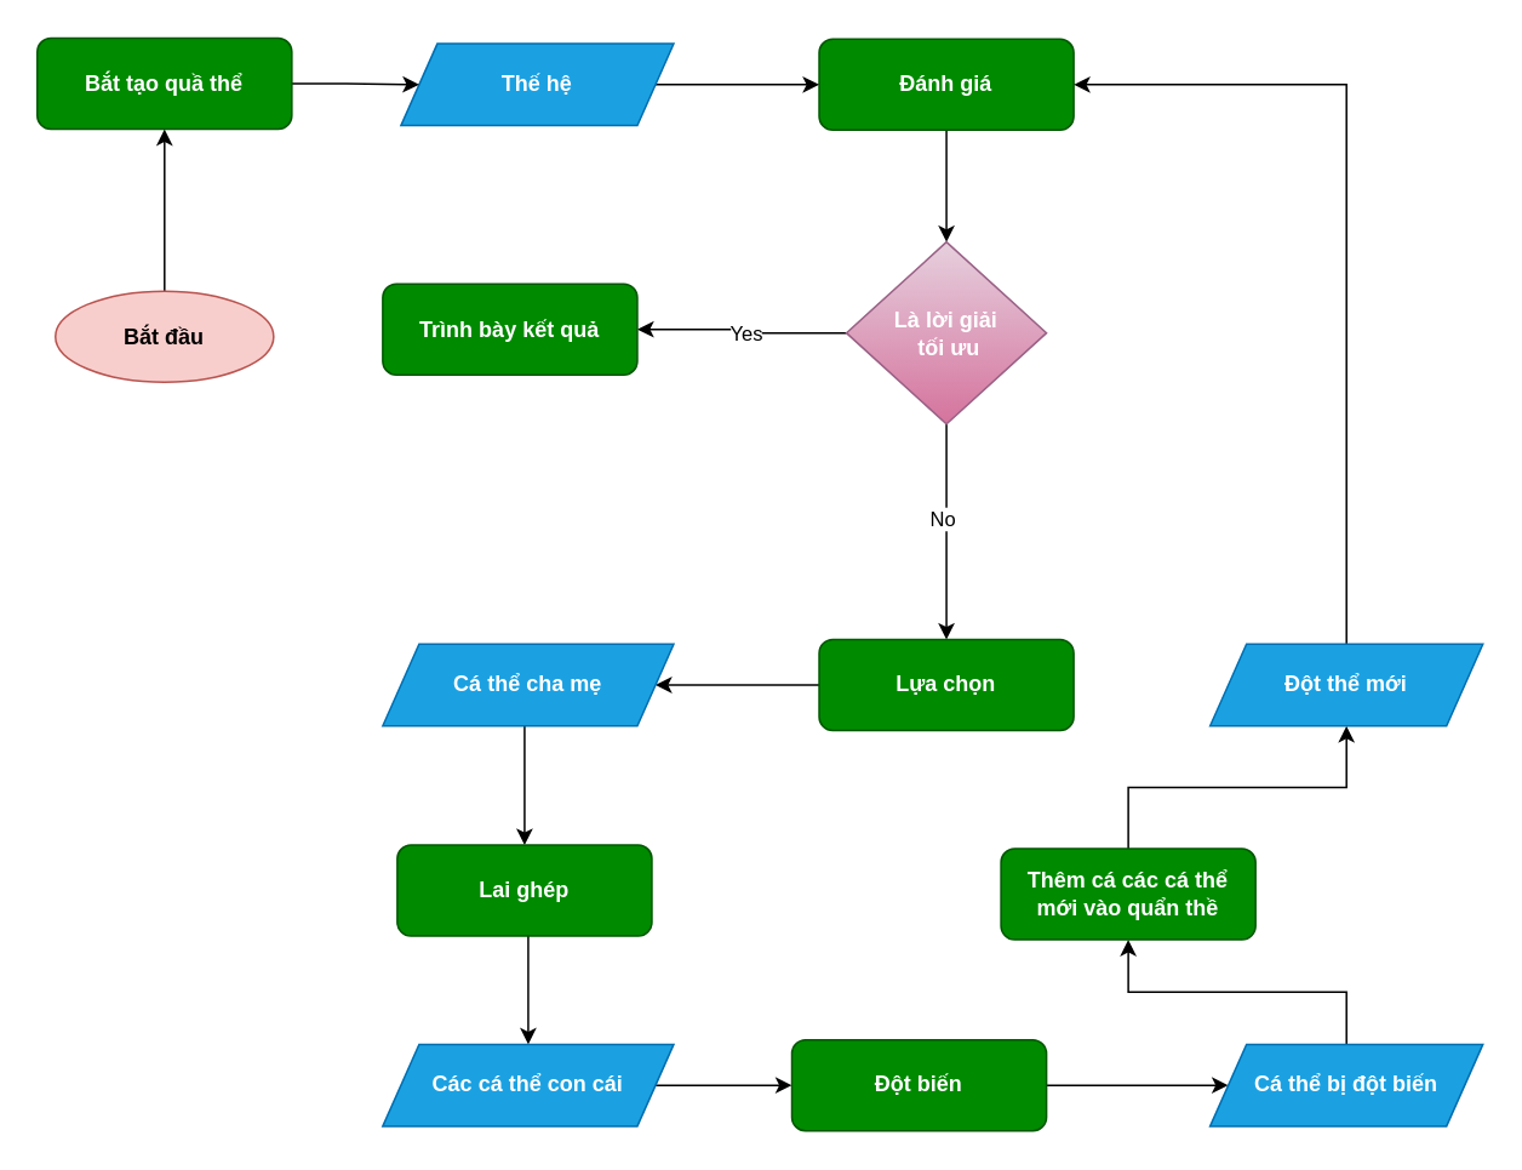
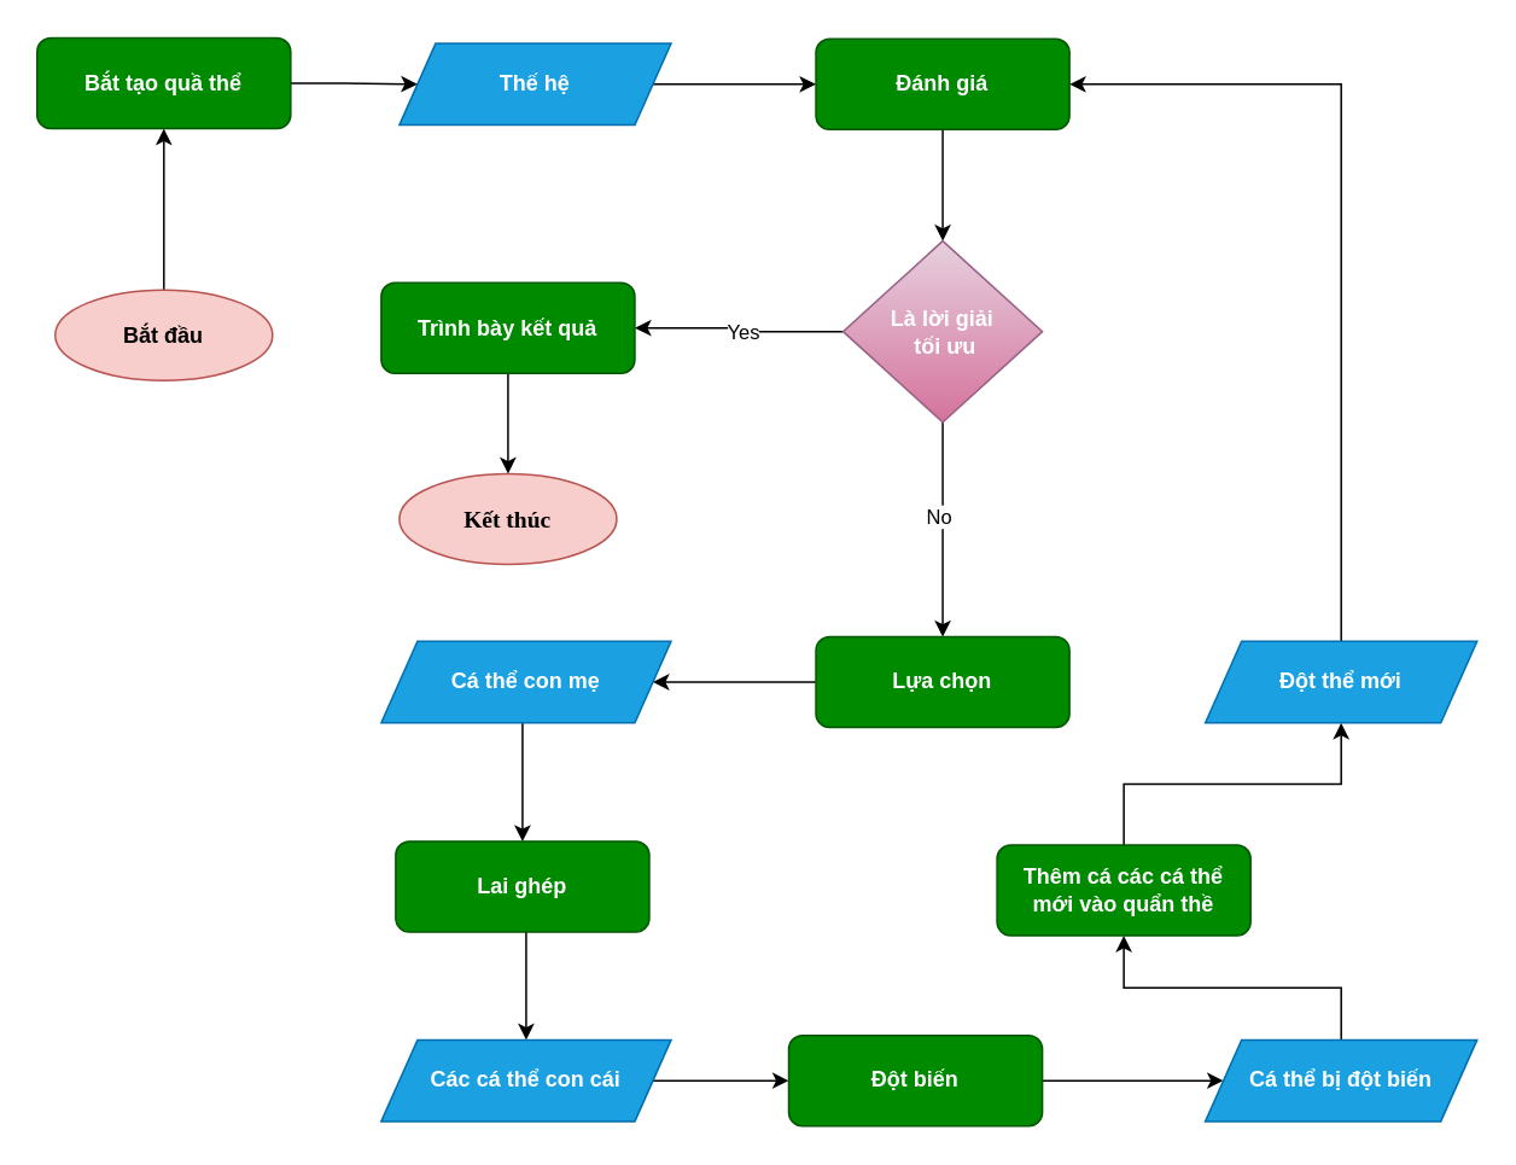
  <mxCell id="0" />
  <mxCell id="1" parent="0" />
  <mxCell id="2" value="" style="edgeStyle=orthogonalEdgeStyle;rounded=0;orthogonalLoop=1;jettySize=auto;html=1;" edge="1" parent="1" source="3" target="31"><mxGeometry relative="1" as="geometry" /></mxCell>
  <mxCell id="3" value="&lt;font style=&quot;font-size: 12px;&quot;&gt;&lt;b style=&quot;&quot;&gt;Bắt đầu&lt;/b&gt;&lt;/font&gt;" style="ellipse;whiteSpace=wrap;html=1;fillColor=#f8cecc;strokeColor=#b85450;" parent="1" vertex="1"><mxGeometry x="30" y="159.5" width="120" height="50" as="geometry" /></mxCell>
  <mxCell id="4" style="edgeStyle=orthogonalEdgeStyle;rounded=0;orthogonalLoop=1;jettySize=auto;html=1;" parent="1" source="5" target="10" edge="1"><mxGeometry relative="1" as="geometry" /></mxCell>
  <mxCell id="5" value="&lt;b&gt;&lt;font color=&quot;#ffffff&quot;&gt;Đánh giá&lt;/font&gt;&lt;/b&gt;" style="rounded=1;whiteSpace=wrap;html=1;fillColor=#008a00;strokeColor=#005700;fontColor=#ffffff;" parent="1" vertex="1"><mxGeometry x="450" y="21" width="140" height="50" as="geometry" /></mxCell>
  <mxCell id="6" style="edgeStyle=orthogonalEdgeStyle;rounded=0;orthogonalLoop=1;jettySize=auto;html=1;entryX=1;entryY=0.5;entryDx=0;entryDy=0;" parent="1" source="10" target="33" edge="1"><mxGeometry relative="1" as="geometry"><mxPoint x="310" y="225" as="targetPoint" /></mxGeometry></mxCell>
  <mxCell id="7" value="Yes" style="edgeLabel;html=1;align=center;verticalAlign=middle;resizable=0;points=[];" parent="6" vertex="1" connectable="0"><mxGeometry x="-0.05" relative="1" as="geometry"><mxPoint as="offset" /></mxGeometry></mxCell>
  <mxCell id="8" value="" style="edgeStyle=orthogonalEdgeStyle;rounded=0;orthogonalLoop=1;jettySize=auto;html=1;" parent="1" source="10" target="13" edge="1"><mxGeometry relative="1" as="geometry" /></mxCell>
  <mxCell id="9" value="No" style="edgeLabel;html=1;align=center;verticalAlign=middle;resizable=0;points=[];" parent="8" vertex="1" connectable="0"><mxGeometry x="-0.116" y="-3" relative="1" as="geometry"><mxPoint as="offset" /></mxGeometry></mxCell>
  <mxCell id="10" value="&lt;b&gt;&lt;font color=&quot;#ffffff&quot;&gt;Là lời giải&lt;/font&gt;&lt;/b&gt;&lt;div&gt;&lt;b&gt;&lt;font color=&quot;#ffffff&quot;&gt;&amp;nbsp;tối ưu&lt;/font&gt;&lt;/b&gt;&lt;/div&gt;" style="rhombus;whiteSpace=wrap;html=1;fillColor=#e6d0de;strokeColor=#996185;gradientColor=#d5739d;" parent="1" vertex="1"><mxGeometry x="465" y="132.5" width="110" height="100" as="geometry" /></mxCell>
+ <mxCell id="11" value="&lt;font size=&quot;1&quot; style=&quot;&quot; face=&quot;Times New Roman, serif&quot;&gt;&lt;b style=&quot;font-size: 13px;&quot;&gt;Kết thúc&lt;/b&gt;&lt;/font&gt;" style="ellipse;whiteSpace=wrap;html=1;fillColor=#f8cecc;strokeColor=#b85450;" parent="1" vertex="1"><mxGeometry x="220" y="261" width="120" height="50" as="geometry" /></mxCell>
  <mxCell id="12" value="" style="edgeStyle=orthogonalEdgeStyle;rounded=0;orthogonalLoop=1;jettySize=auto;html=1;" parent="1" source="13" target="17" edge="1"><mxGeometry relative="1" as="geometry" /></mxCell>
  <mxCell id="13" value="&lt;b&gt;Lựa chọn&lt;/b&gt;" style="rounded=1;whiteSpace=wrap;html=1;fillColor=#008a00;strokeColor=#005700;fontColor=#ffffff;" parent="1" vertex="1"><mxGeometry x="450" y="351" width="140" height="50" as="geometry" /></mxCell>
  <mxCell id="14" value="" style="edgeStyle=orthogonalEdgeStyle;rounded=0;orthogonalLoop=1;jettySize=auto;html=1;" parent="1" source="15" target="5" edge="1"><mxGeometry relative="1" as="geometry" /></mxCell>
  <mxCell id="15" value="&lt;b&gt;&lt;font color=&quot;#ffffff&quot;&gt;Thế hệ&lt;/font&gt;&lt;/b&gt;" style="shape=parallelogram;perimeter=parallelogramPerimeter;whiteSpace=wrap;html=1;fixedSize=1;fillColor=#1ba1e2;strokeColor=#006EAF;fontColor=#ffffff;" parent="1" vertex="1"><mxGeometry x="220" y="23.5" width="150" height="45" as="geometry" /></mxCell>
  <mxCell id="16" style="edgeStyle=orthogonalEdgeStyle;rounded=0;orthogonalLoop=1;jettySize=auto;html=1;entryX=0.5;entryY=0;entryDx=0;entryDy=0;" parent="1" source="17" target="19" edge="1"><mxGeometry relative="1" as="geometry"><Array as="points"><mxPoint x="288" y="421" /><mxPoint x="288" y="421" /></Array></mxGeometry></mxCell>
- <mxCell id="17" value="&lt;b&gt;&lt;font color=&quot;#ffffff&quot;&gt;Cá thể cha mẹ&lt;/font&gt;&lt;/b&gt;" style="shape=parallelogram;perimeter=parallelogramPerimeter;whiteSpace=wrap;html=1;fixedSize=1;fillColor=#1ba1e2;strokeColor=#006EAF;fontColor=#ffffff;" parent="1" vertex="1"><mxGeometry x="210" y="353.5" width="160" height="45" as="geometry" /></mxCell>
+ <mxCell id="17" value="&lt;b&gt;&lt;font color=&quot;#ffffff&quot;&gt;Cá thể con mẹ&lt;/font&gt;&lt;/b&gt;" style="shape=parallelogram;perimeter=parallelogramPerimeter;whiteSpace=wrap;html=1;fixedSize=1;fillColor=#1ba1e2;strokeColor=#006EAF;fontColor=#ffffff;" parent="1" vertex="1"><mxGeometry x="210" y="353.5" width="160" height="45" as="geometry" /></mxCell>
  <mxCell id="18" style="edgeStyle=orthogonalEdgeStyle;rounded=0;orthogonalLoop=1;jettySize=auto;html=1;" parent="1" source="19" target="21" edge="1"><mxGeometry relative="1" as="geometry"><Array as="points"><mxPoint x="290" y="531" /><mxPoint x="290" y="531" /></Array></mxGeometry></mxCell>
  <mxCell id="19" value="&lt;b&gt;Lai ghép&lt;/b&gt;" style="rounded=1;whiteSpace=wrap;html=1;fillColor=#008a00;strokeColor=#005700;fontColor=#ffffff;" parent="1" vertex="1"><mxGeometry x="218" y="464" width="140" height="50" as="geometry" /></mxCell>
  <mxCell id="20" value="" style="edgeStyle=orthogonalEdgeStyle;rounded=0;orthogonalLoop=1;jettySize=auto;html=1;" parent="1" source="21" target="23" edge="1"><mxGeometry relative="1" as="geometry" /></mxCell>
  <mxCell id="21" value="&lt;b&gt;&lt;font color=&quot;#ffffff&quot;&gt;Các cá thể con cái&lt;/font&gt;&lt;/b&gt;" style="shape=parallelogram;perimeter=parallelogramPerimeter;whiteSpace=wrap;html=1;fixedSize=1;fillColor=#1ba1e2;strokeColor=#006EAF;fontColor=#ffffff;" parent="1" vertex="1"><mxGeometry x="210" y="573.5" width="160" height="45" as="geometry" /></mxCell>
  <mxCell id="22" value="" style="edgeStyle=orthogonalEdgeStyle;rounded=0;orthogonalLoop=1;jettySize=auto;html=1;" parent="1" source="23" target="25" edge="1"><mxGeometry relative="1" as="geometry" /></mxCell>
  <mxCell id="23" value="&lt;b&gt;Đột biến&lt;/b&gt;" style="rounded=1;whiteSpace=wrap;html=1;fillColor=#008a00;strokeColor=#005700;fontColor=#ffffff;" parent="1" vertex="1"><mxGeometry x="435" y="571" width="140" height="50" as="geometry" /></mxCell>
  <mxCell id="24" value="" style="edgeStyle=orthogonalEdgeStyle;rounded=0;orthogonalLoop=1;jettySize=auto;html=1;" parent="1" source="25" target="27" edge="1"><mxGeometry relative="1" as="geometry" /></mxCell>
  <mxCell id="25" value="&lt;b&gt;&lt;font color=&quot;#ffffff&quot;&gt;Cá thể bị đột biến&lt;/font&gt;&lt;/b&gt;" style="shape=parallelogram;perimeter=parallelogramPerimeter;whiteSpace=wrap;html=1;fixedSize=1;fillColor=#1ba1e2;strokeColor=#006EAF;fontColor=#ffffff;" parent="1" vertex="1"><mxGeometry x="665" y="573.5" width="150" height="45" as="geometry" /></mxCell>
  <mxCell id="26" value="" style="edgeStyle=orthogonalEdgeStyle;rounded=0;orthogonalLoop=1;jettySize=auto;html=1;" parent="1" source="27" target="29" edge="1"><mxGeometry relative="1" as="geometry" /></mxCell>
  <mxCell id="27" value="&lt;b&gt;Thêm cá các cá thể&lt;/b&gt;&lt;div&gt;&lt;b&gt;mới vào quẩn thề&lt;/b&gt;&lt;/div&gt;" style="rounded=1;whiteSpace=wrap;html=1;fillColor=#008a00;strokeColor=#005700;fontColor=#ffffff;" parent="1" vertex="1"><mxGeometry x="550" y="466" width="140" height="50" as="geometry" /></mxCell>
  <mxCell id="28" style="edgeStyle=orthogonalEdgeStyle;rounded=0;orthogonalLoop=1;jettySize=auto;html=1;entryX=1;entryY=0.5;entryDx=0;entryDy=0;" parent="1" source="29" target="5" edge="1"><mxGeometry relative="1" as="geometry"><Array as="points"><mxPoint x="740" y="46" /></Array></mxGeometry></mxCell>
  <mxCell id="29" value="&lt;b&gt;&lt;font color=&quot;#ffffff&quot;&gt;Đột thể mới&lt;/font&gt;&lt;/b&gt;" style="shape=parallelogram;perimeter=parallelogramPerimeter;whiteSpace=wrap;html=1;fixedSize=1;fillColor=#1ba1e2;strokeColor=#006EAF;fontColor=#ffffff;" parent="1" vertex="1"><mxGeometry x="665" y="353.5" width="150" height="45" as="geometry" /></mxCell>
  <mxCell id="30" value="" style="edgeStyle=orthogonalEdgeStyle;rounded=0;orthogonalLoop=1;jettySize=auto;html=1;" edge="1" parent="1" source="31" target="15"><mxGeometry relative="1" as="geometry" /></mxCell>
  <mxCell id="31" value="&lt;b&gt;&lt;font color=&quot;#ffffff&quot;&gt;Bắt tạo quầ thể&lt;/font&gt;&lt;/b&gt;" style="rounded=1;whiteSpace=wrap;html=1;fillColor=#008a00;strokeColor=#005700;fontColor=#ffffff;" vertex="1" parent="1"><mxGeometry x="20" y="20.5" width="140" height="50" as="geometry" /></mxCell>
+ <mxCell id="32" value="" style="edgeStyle=orthogonalEdgeStyle;rounded=0;orthogonalLoop=1;jettySize=auto;html=1;" edge="1" parent="1" source="33" target="11"><mxGeometry relative="1" as="geometry" /></mxCell>
  <mxCell id="33" value="&lt;b&gt;&lt;font color=&quot;#ffffff&quot;&gt;Trình bày kết quả&lt;/font&gt;&lt;/b&gt;" style="rounded=1;whiteSpace=wrap;html=1;fillColor=#008a00;strokeColor=#005700;fontColor=#ffffff;" vertex="1" parent="1"><mxGeometry x="210" y="155.5" width="140" height="50" as="geometry" /></mxCell>
